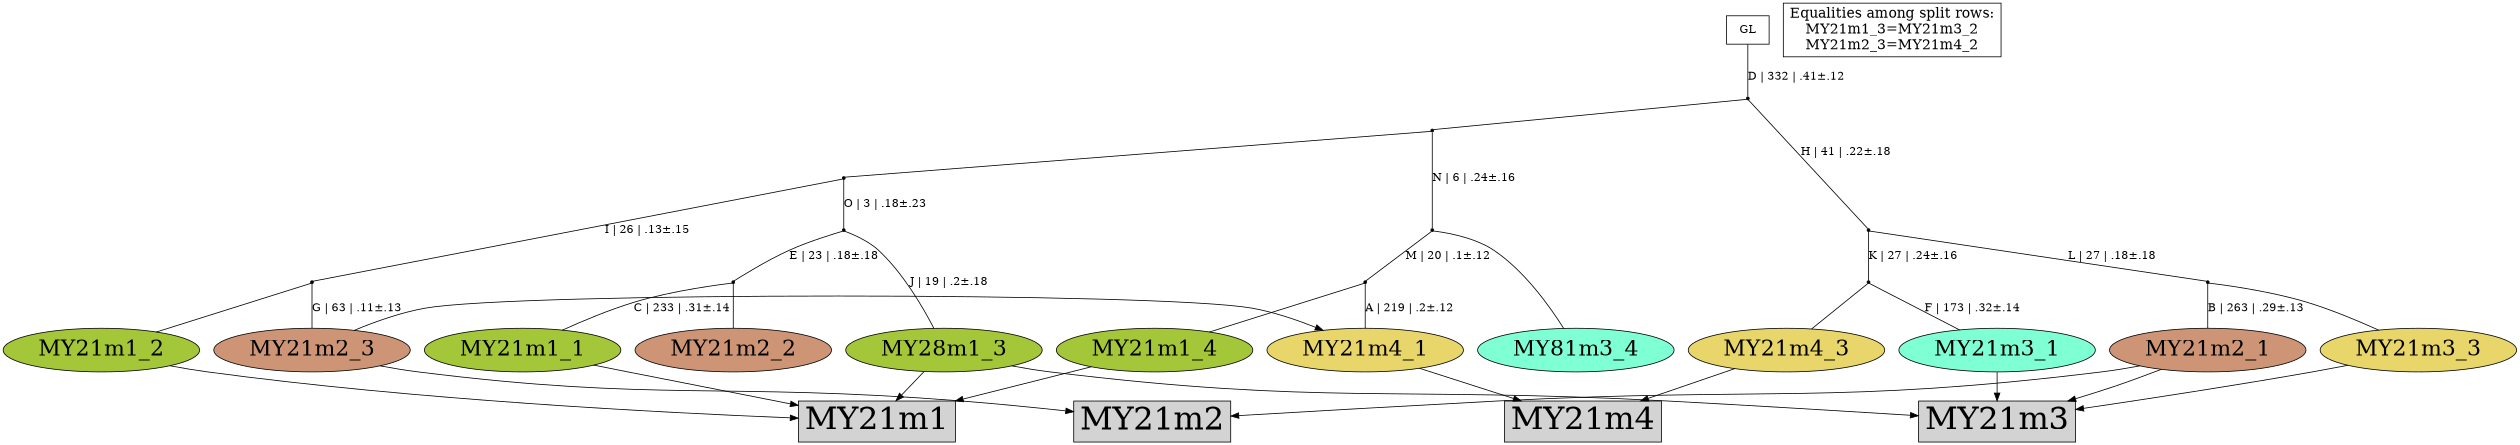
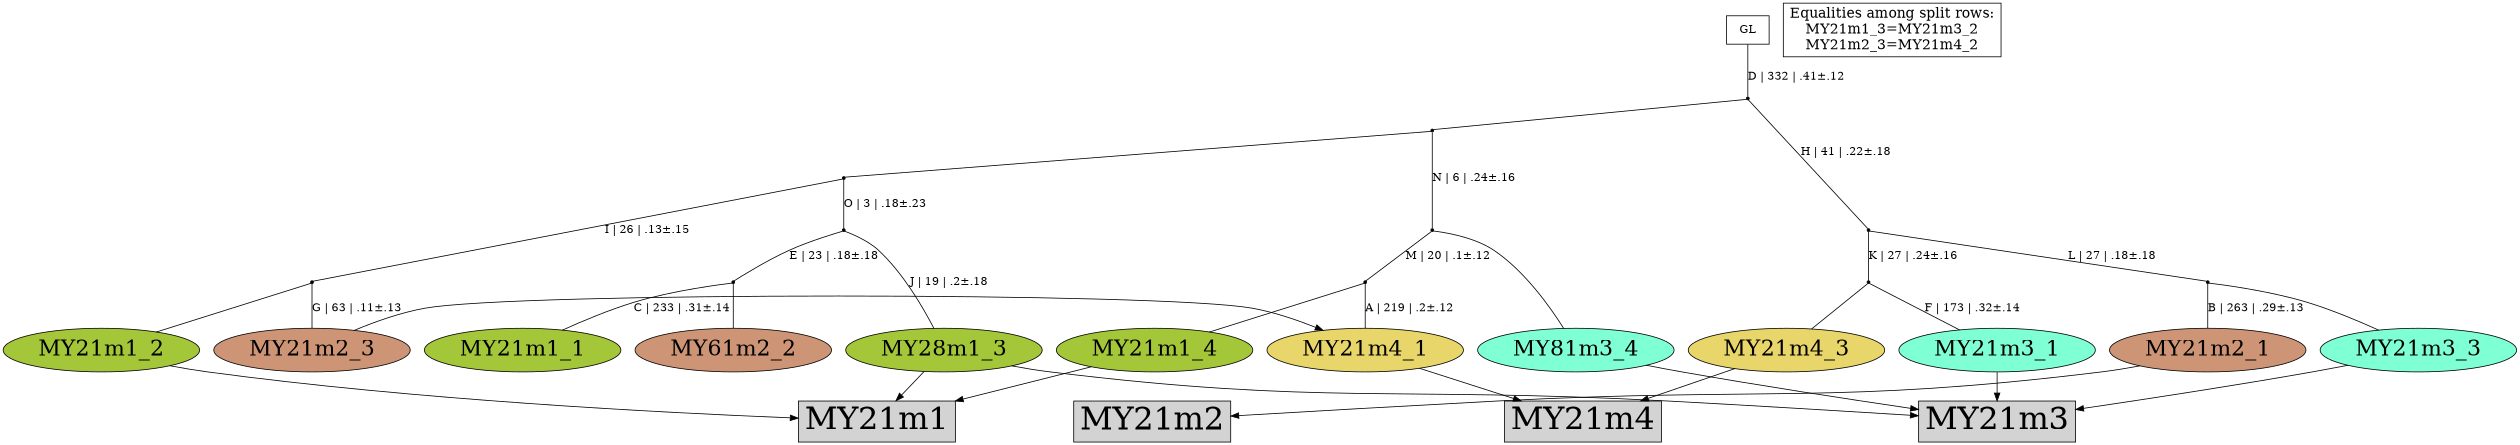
  digraph {
    node [fillcolor=black shape=oval style=filled]
    edge [arrowhead=none]
    n1 [fillcolor="#a4c639" fontsize=28 label=MY21m1_1]
    n2 [fillcolor="#a4c639" fontsize=28 label=MY21m1_2]
    n3 [fillcolor="#a4c639" fontsize=28 label=MY28m1_3]
    n4 [fillcolor="#a4c639" fontsize=28 label=MY21m1_4]
    n5 [fillcolor="#cd9575" fontsize=28 label=MY21m2_1]
-   n6 [fillcolor="#cd9575" fontsize=28 label=MY21m2_2]
+   n6 [fillcolor="#cd9575" fontsize=28 label=MY61m2_2]
    n7 [fillcolor="#cd9575" fontsize=28 label=MY21m2_3]
    n8 [fillcolor="#7fffd4" fontsize=28 label=MY21m3_1]
-   n9 [fillcolor="#e9d66b" fontsize=28 label=MY21m3_3]
+   n9 [fillcolor="#7fffd4" fontsize=28 label=MY21m3_3]
    n10 [fillcolor="#7fffd4" fontsize=28 label=MY81m3_4]
    n11 [fillcolor="#e9d66b" fontsize=28 label=MY21m4_1]
    n12 [fillcolor="#e9d66b" fontsize=28 label=MY21m4_3]
    n13 [fontsize=40 label=MY21m1 shape=box fillcolor=""]
    n14 [fontsize=40 label=MY21m3 shape=box fillcolor=""]
    n15 [fontsize=40 label=MY21m2 shape=box fillcolor=""]
    n16 [fontsize=40 label=MY21m4 shape=box fillcolor=""]
    n17 [fontsize=18 label="Equalities among split rows:\nMY21m1_3=MY21m3_2\nMY21m2_3=MY21m4_2\n" shape=box fillcolor="" style=""]
    Int1 [shape=point]
    Int2 [shape=point]
    Int3 [shape=point]
    Int4 [shape=point]
    Int5 [shape=point]
    Int6 [shape=point]
    Int7 [shape=point]
    Int8 [shape=point]
    Int9 [shape=point]
    Int10 [shape=point]
    Int11 [shape=point]
    n29 [fillcolor=white label=GL shape=box]
    subgraph sub_1 {
      rank=same
      n1
      n2
      n3
      n4
      n5
      n6
      n7
      n8
      n9
      n10
      n11
      n12
    }
-   n1 -> n13 [arrowhead=normal]
    n2 -> n13 [arrowhead=normal]
    n3 -> n13 [arrowhead=normal]
    n3 -> n14 [arrowhead=normal]
    n4 -> n13 [arrowhead=normal]
    n5 -> n15 [arrowhead=normal]
    n7 -> n11 [arrowhead=normal]
-   n7 -> n15 [arrowhead=normal]
    n8 -> n14 [arrowhead=normal]
    n9 -> n14 [arrowhead=normal]
-   n5 -> n14 [arrowhead=normal]
+   n10 -> n14 [arrowhead=normal]
    n11 -> n16 [arrowhead=normal]
    n12 -> n16 [arrowhead=normal]
    Int1 -> n8 [label="F | 173 | .32±.14"]
    Int1 -> n12
    Int2 -> n5 [label="B | 263 | .29±.13"]
    Int2 -> n9
    Int3 -> n4
    Int3 -> n11 [label="A | 219 | .2±.12"]
    Int4 -> n1 [label="C | 233 | .31±.14"]
    Int4 -> n6
    Int5 -> Int1 [label="K | 27 | .24±.16"]
    Int5 -> Int2 [label="L | 27 | .18±.18"]
    Int6 -> n10
    Int6 -> Int3 [label="M | 20 | .1±.12"]
    Int7 -> n3 [label="J | 19 | .2±.18"]
    Int7 -> Int4 [label="E | 23 | .18±.18"]
    Int8 -> n2
    Int8 -> n7 [label="G | 63 | .11±.13"]
    Int9 -> Int7 [label="O | 3 | .18±.23"]
    Int9 -> Int8 [label="I | 26 | .13±.15"]
    Int10 -> Int6 [label="N | 6 | .24±.16"]
    Int10 -> Int9
    Int11 -> Int5 [label="H | 41 | .22±.18"]
    Int11 -> Int10
    n29 -> Int11 [label="D | 332 | .41±.12"]
  }
